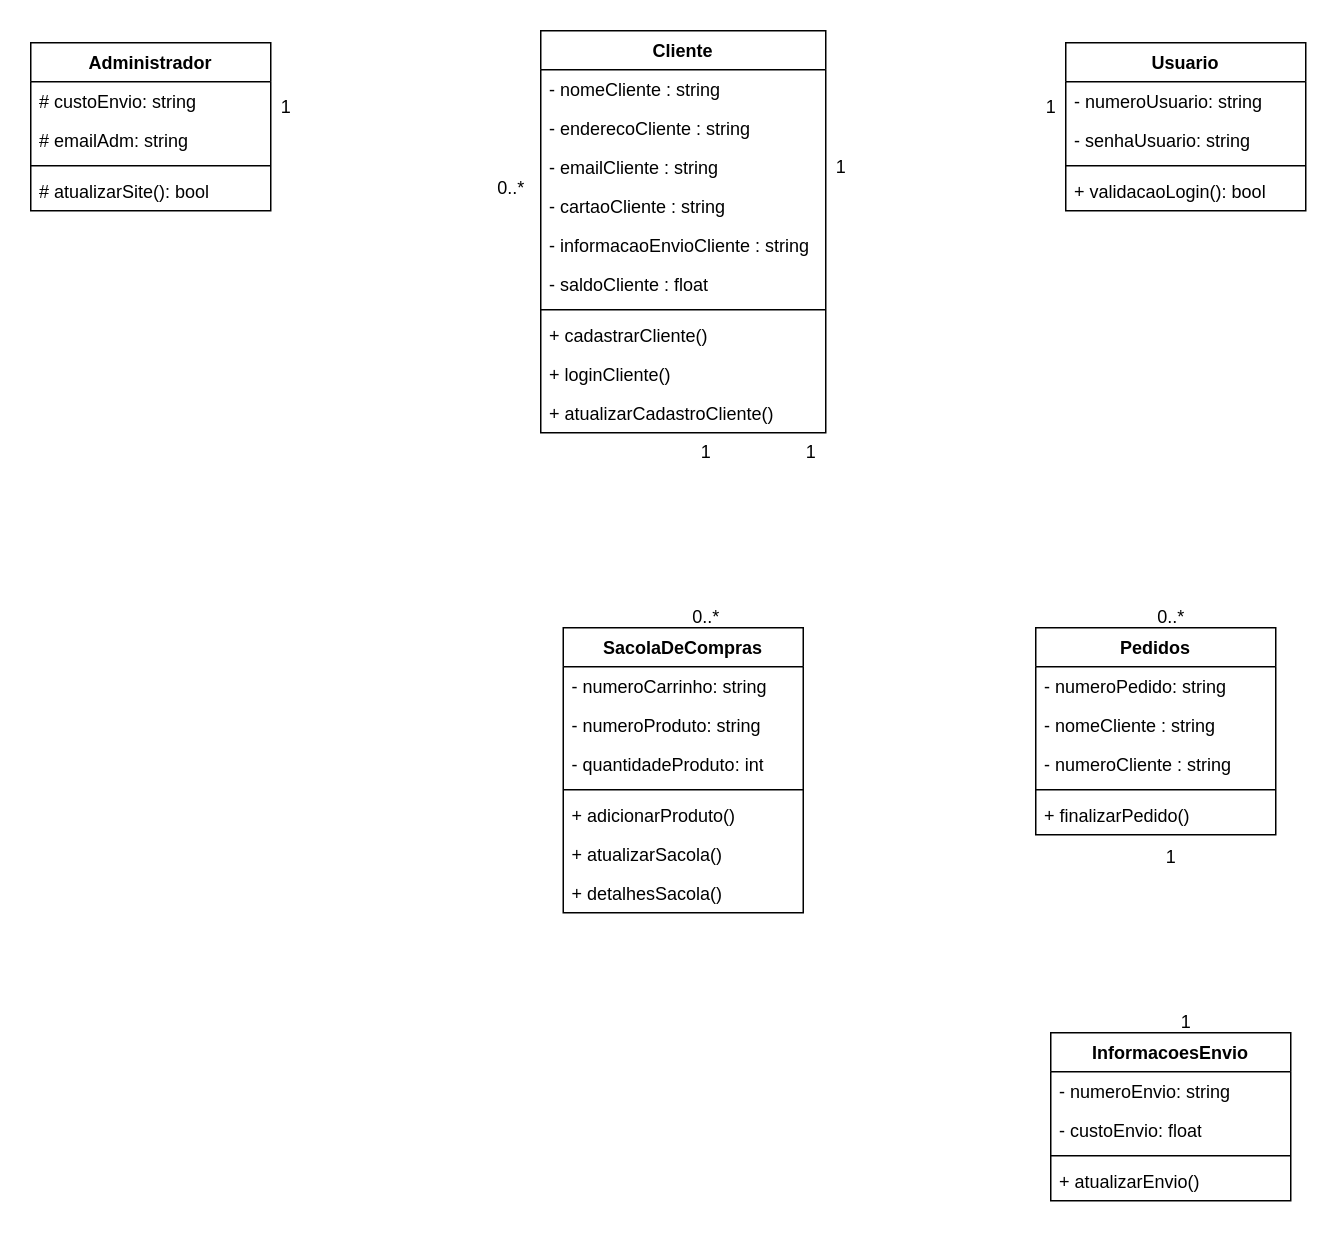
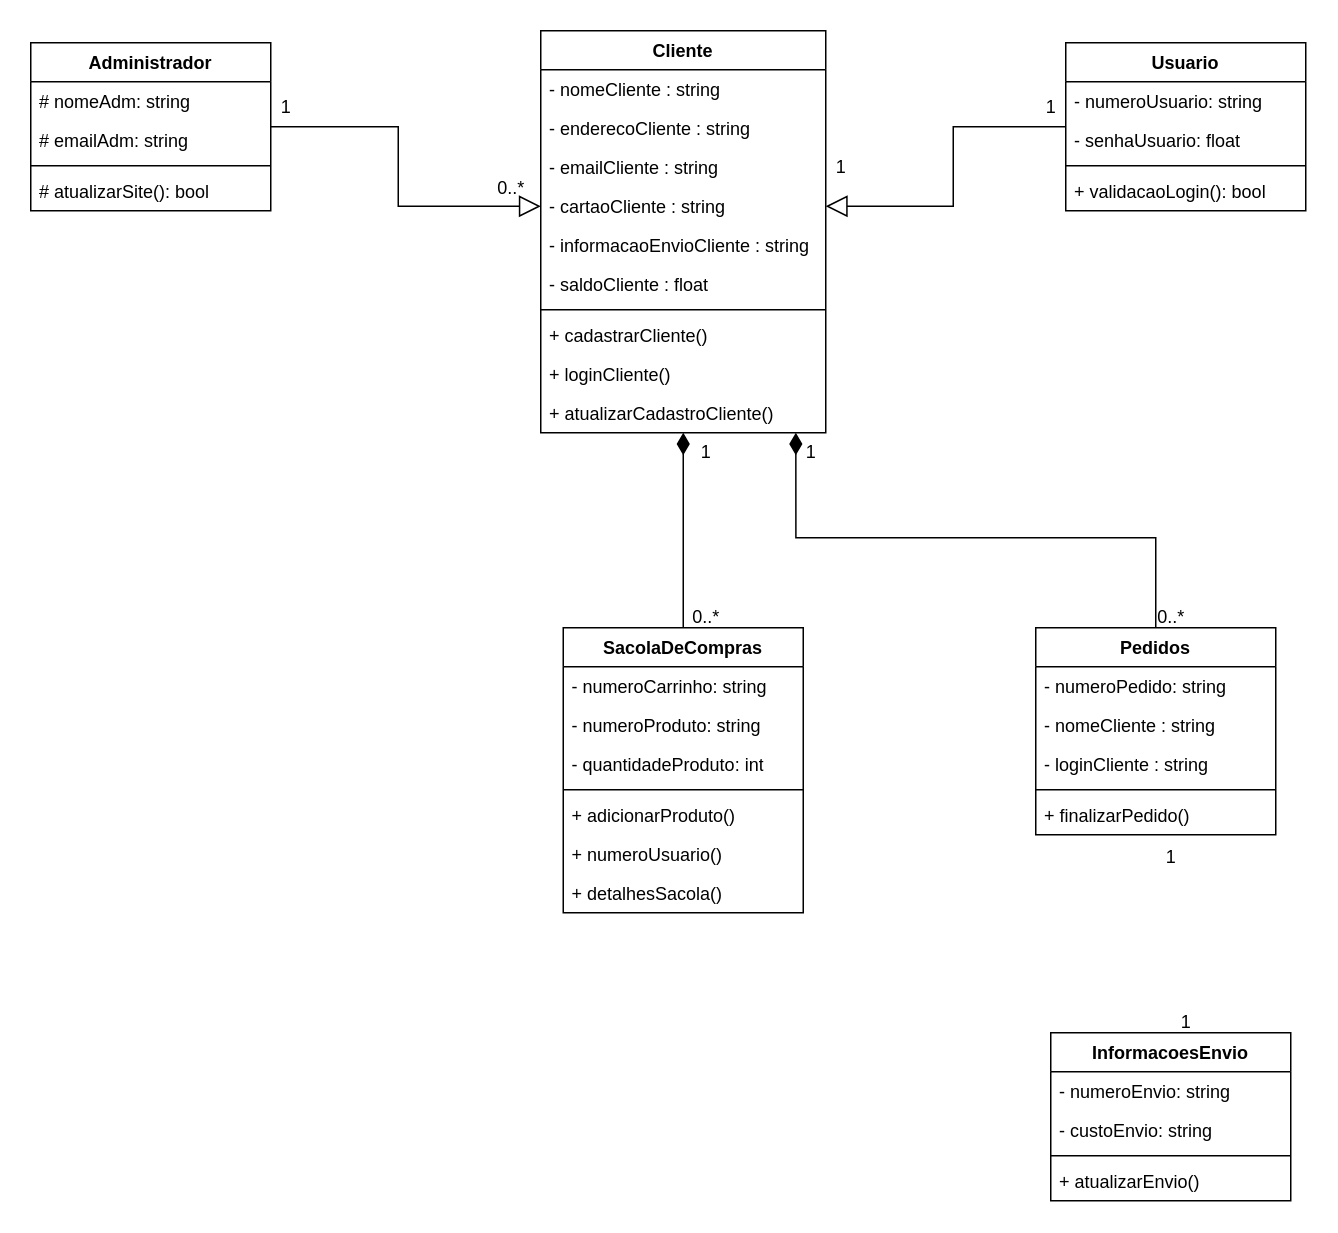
  <mxCell id="0" />
  <mxCell id="1" parent="0" />
+ <mxCell id="2" style="edgeStyle=orthogonalEdgeStyle;rounded=0;orthogonalLoop=1;jettySize=auto;html=1;entryX=0;entryY=0.5;entryDx=0;entryDy=0;endArrow=block;endFill=0;endSize=12;" edge="1" parent="1" source="3" target="39"><mxGeometry relative="1" as="geometry" /></mxCell>
  <mxCell id="3" value="Administrador" style="swimlane;fontStyle=1;align=center;verticalAlign=top;childLayout=stackLayout;horizontal=1;startSize=26;horizontalStack=0;resizeParent=1;resizeParentMax=0;resizeLast=0;collapsible=1;marginBottom=0;whiteSpace=wrap;html=1;" vertex="1" parent="1"><mxGeometry x="20" y="28" width="160" height="112" as="geometry" /></mxCell>
- <mxCell id="4" value="# custoEnvio: string" style="text;strokeColor=none;fillColor=none;align=left;verticalAlign=top;spacingLeft=4;spacingRight=4;overflow=hidden;rotatable=0;points=[[0,0.5],[1,0.5]];portConstraint=eastwest;whiteSpace=wrap;html=1;" vertex="1" parent="3"><mxGeometry y="26" width="160" height="26" as="geometry" /></mxCell>
+ <mxCell id="4" value="# nomeAdm: string" style="text;strokeColor=none;fillColor=none;align=left;verticalAlign=top;spacingLeft=4;spacingRight=4;overflow=hidden;rotatable=0;points=[[0,0.5],[1,0.5]];portConstraint=eastwest;whiteSpace=wrap;html=1;" vertex="1" parent="3"><mxGeometry y="26" width="160" height="26" as="geometry" /></mxCell>
  <mxCell id="5" value="# emailAdm: string" style="text;strokeColor=none;fillColor=none;align=left;verticalAlign=top;spacingLeft=4;spacingRight=4;overflow=hidden;rotatable=0;points=[[0,0.5],[1,0.5]];portConstraint=eastwest;whiteSpace=wrap;html=1;" vertex="1" parent="3"><mxGeometry y="52" width="160" height="26" as="geometry" /></mxCell>
  <mxCell id="6" value="" style="line;strokeWidth=1;fillColor=none;align=left;verticalAlign=middle;spacingTop=-1;spacingLeft=3;spacingRight=3;rotatable=0;labelPosition=right;points=[];portConstraint=eastwest;strokeColor=inherit;" vertex="1" parent="3"><mxGeometry y="78" width="160" height="8" as="geometry" /></mxCell>
  <mxCell id="7" value="# atualizarSite(): bool" style="text;strokeColor=none;fillColor=none;align=left;verticalAlign=top;spacingLeft=4;spacingRight=4;overflow=hidden;rotatable=0;points=[[0,0.5],[1,0.5]];portConstraint=eastwest;whiteSpace=wrap;html=1;" vertex="1" parent="3"><mxGeometry y="86" width="160" height="26" as="geometry" /></mxCell>
+ <mxCell id="8" style="edgeStyle=orthogonalEdgeStyle;rounded=0;orthogonalLoop=1;jettySize=auto;html=1;entryX=0.895;entryY=1;entryDx=0;entryDy=0;entryPerimeter=0;endArrow=diamondThin;endFill=1;endSize=12;" edge="1" parent="1" source="9" target="45"><mxGeometry relative="1" as="geometry" /></mxCell>
  <mxCell id="9" value="Pedidos" style="swimlane;fontStyle=1;align=center;verticalAlign=top;childLayout=stackLayout;horizontal=1;startSize=26;horizontalStack=0;resizeParent=1;resizeParentMax=0;resizeLast=0;collapsible=1;marginBottom=0;whiteSpace=wrap;html=1;" vertex="1" parent="1"><mxGeometry x="690" y="418" width="160" height="138" as="geometry" /></mxCell>
  <mxCell id="10" value="- numeroPedido: string" style="text;strokeColor=none;fillColor=none;align=left;verticalAlign=top;spacingLeft=4;spacingRight=4;overflow=hidden;rotatable=0;points=[[0,0.5],[1,0.5]];portConstraint=eastwest;whiteSpace=wrap;html=1;" vertex="1" parent="9"><mxGeometry y="26" width="160" height="26" as="geometry" /></mxCell>
  <mxCell id="11" value="- nomeCliente : string" style="text;strokeColor=none;fillColor=none;align=left;verticalAlign=top;spacingLeft=4;spacingRight=4;overflow=hidden;rotatable=0;points=[[0,0.5],[1,0.5]];portConstraint=eastwest;whiteSpace=wrap;html=1;" vertex="1" parent="9"><mxGeometry y="52" width="160" height="26" as="geometry" /></mxCell>
- <mxCell id="12" value="- numeroCliente : string" style="text;strokeColor=none;fillColor=none;align=left;verticalAlign=top;spacingLeft=4;spacingRight=4;overflow=hidden;rotatable=0;points=[[0,0.5],[1,0.5]];portConstraint=eastwest;whiteSpace=wrap;html=1;" vertex="1" parent="9"><mxGeometry y="78" width="160" height="26" as="geometry" /></mxCell>
+ <mxCell id="12" value="- loginCliente : string" style="text;strokeColor=none;fillColor=none;align=left;verticalAlign=top;spacingLeft=4;spacingRight=4;overflow=hidden;rotatable=0;points=[[0,0.5],[1,0.5]];portConstraint=eastwest;whiteSpace=wrap;html=1;" vertex="1" parent="9"><mxGeometry y="78" width="160" height="26" as="geometry" /></mxCell>
  <mxCell id="13" value="" style="line;strokeWidth=1;fillColor=none;align=left;verticalAlign=middle;spacingTop=-1;spacingLeft=3;spacingRight=3;rotatable=0;labelPosition=right;points=[];portConstraint=eastwest;strokeColor=inherit;" vertex="1" parent="9"><mxGeometry y="104" width="160" height="8" as="geometry" /></mxCell>
  <mxCell id="14" value="+ finalizarPedido()" style="text;strokeColor=none;fillColor=none;align=left;verticalAlign=top;spacingLeft=4;spacingRight=4;overflow=hidden;rotatable=0;points=[[0,0.5],[1,0.5]];portConstraint=eastwest;whiteSpace=wrap;html=1;" vertex="1" parent="9"><mxGeometry y="112" width="160" height="26" as="geometry" /></mxCell>
+ <mxCell id="15" style="edgeStyle=orthogonalEdgeStyle;rounded=0;orthogonalLoop=1;jettySize=auto;html=1;entryX=1;entryY=0.5;entryDx=0;entryDy=0;endArrow=block;endFill=0;endSize=12;" edge="1" parent="1" source="16" target="39"><mxGeometry relative="1" as="geometry" /></mxCell>
  <mxCell id="16" value="Usuario" style="swimlane;fontStyle=1;align=center;verticalAlign=top;childLayout=stackLayout;horizontal=1;startSize=26;horizontalStack=0;resizeParent=1;resizeParentMax=0;resizeLast=0;collapsible=1;marginBottom=0;whiteSpace=wrap;html=1;" vertex="1" parent="1"><mxGeometry x="710" y="28" width="160" height="112" as="geometry" /></mxCell>
  <mxCell id="17" value="- numeroUsuario: string" style="text;strokeColor=none;fillColor=none;align=left;verticalAlign=top;spacingLeft=4;spacingRight=4;overflow=hidden;rotatable=0;points=[[0,0.5],[1,0.5]];portConstraint=eastwest;whiteSpace=wrap;html=1;" vertex="1" parent="16"><mxGeometry y="26" width="160" height="26" as="geometry" /></mxCell>
- <mxCell id="18" value="- senhaUsuario: string" style="text;strokeColor=none;fillColor=none;align=left;verticalAlign=top;spacingLeft=4;spacingRight=4;overflow=hidden;rotatable=0;points=[[0,0.5],[1,0.5]];portConstraint=eastwest;whiteSpace=wrap;html=1;" vertex="1" parent="16"><mxGeometry y="52" width="160" height="26" as="geometry" /></mxCell>
+ <mxCell id="18" value="- senhaUsuario: float" style="text;strokeColor=none;fillColor=none;align=left;verticalAlign=top;spacingLeft=4;spacingRight=4;overflow=hidden;rotatable=0;points=[[0,0.5],[1,0.5]];portConstraint=eastwest;whiteSpace=wrap;html=1;" vertex="1" parent="16"><mxGeometry y="52" width="160" height="26" as="geometry" /></mxCell>
  <mxCell id="19" value="" style="line;strokeWidth=1;fillColor=none;align=left;verticalAlign=middle;spacingTop=-1;spacingLeft=3;spacingRight=3;rotatable=0;labelPosition=right;points=[];portConstraint=eastwest;strokeColor=inherit;" vertex="1" parent="16"><mxGeometry y="78" width="160" height="8" as="geometry" /></mxCell>
  <mxCell id="20" value="+ validacaoLogin(): bool" style="text;strokeColor=none;fillColor=none;align=left;verticalAlign=top;spacingLeft=4;spacingRight=4;overflow=hidden;rotatable=0;points=[[0,0.5],[1,0.5]];portConstraint=eastwest;whiteSpace=wrap;html=1;" vertex="1" parent="16"><mxGeometry y="86" width="160" height="26" as="geometry" /></mxCell>
+ <mxCell id="21" style="edgeStyle=orthogonalEdgeStyle;rounded=0;orthogonalLoop=1;jettySize=auto;html=1;entryX=0.5;entryY=1;entryDx=0;entryDy=0;entryPerimeter=0;endArrow=diamondThin;endFill=1;endSize=12;" edge="1" parent="1" source="22" target="45"><mxGeometry relative="1" as="geometry" /></mxCell>
  <mxCell id="22" value="SacolaDeCompras" style="swimlane;fontStyle=1;align=center;verticalAlign=top;childLayout=stackLayout;horizontal=1;startSize=26;horizontalStack=0;resizeParent=1;resizeParentMax=0;resizeLast=0;collapsible=1;marginBottom=0;whiteSpace=wrap;html=1;" vertex="1" parent="1"><mxGeometry x="375" y="418" width="160" height="190" as="geometry" /></mxCell>
  <mxCell id="23" value="- numeroCarrinho: string" style="text;strokeColor=none;fillColor=none;align=left;verticalAlign=top;spacingLeft=4;spacingRight=4;overflow=hidden;rotatable=0;points=[[0,0.5],[1,0.5]];portConstraint=eastwest;whiteSpace=wrap;html=1;" vertex="1" parent="22"><mxGeometry y="26" width="160" height="26" as="geometry" /></mxCell>
  <mxCell id="24" value="- numeroProduto: string" style="text;strokeColor=none;fillColor=none;align=left;verticalAlign=top;spacingLeft=4;spacingRight=4;overflow=hidden;rotatable=0;points=[[0,0.5],[1,0.5]];portConstraint=eastwest;whiteSpace=wrap;html=1;" vertex="1" parent="22"><mxGeometry y="52" width="160" height="26" as="geometry" /></mxCell>
  <mxCell id="25" value="- quantidadeProduto: int" style="text;strokeColor=none;fillColor=none;align=left;verticalAlign=top;spacingLeft=4;spacingRight=4;overflow=hidden;rotatable=0;points=[[0,0.5],[1,0.5]];portConstraint=eastwest;whiteSpace=wrap;html=1;" vertex="1" parent="22"><mxGeometry y="78" width="160" height="26" as="geometry" /></mxCell>
  <mxCell id="26" value="" style="line;strokeWidth=1;fillColor=none;align=left;verticalAlign=middle;spacingTop=-1;spacingLeft=3;spacingRight=3;rotatable=0;labelPosition=right;points=[];portConstraint=eastwest;strokeColor=inherit;" vertex="1" parent="22"><mxGeometry y="104" width="160" height="8" as="geometry" /></mxCell>
  <mxCell id="27" value="+ adicionarProduto()" style="text;strokeColor=none;fillColor=none;align=left;verticalAlign=top;spacingLeft=4;spacingRight=4;overflow=hidden;rotatable=0;points=[[0,0.5],[1,0.5]];portConstraint=eastwest;whiteSpace=wrap;html=1;" vertex="1" parent="22"><mxGeometry y="112" width="160" height="26" as="geometry" /></mxCell>
- <mxCell id="28" value="+ atualizarSacola()" style="text;strokeColor=none;fillColor=none;align=left;verticalAlign=top;spacingLeft=4;spacingRight=4;overflow=hidden;rotatable=0;points=[[0,0.5],[1,0.5]];portConstraint=eastwest;whiteSpace=wrap;html=1;" vertex="1" parent="22"><mxGeometry y="138" width="160" height="26" as="geometry" /></mxCell>
+ <mxCell id="28" value="+ numeroUsuario()" style="text;strokeColor=none;fillColor=none;align=left;verticalAlign=top;spacingLeft=4;spacingRight=4;overflow=hidden;rotatable=0;points=[[0,0.5],[1,0.5]];portConstraint=eastwest;whiteSpace=wrap;html=1;" vertex="1" parent="22"><mxGeometry y="138" width="160" height="26" as="geometry" /></mxCell>
  <mxCell id="29" value="+ detalhesSacola()" style="text;strokeColor=none;fillColor=none;align=left;verticalAlign=top;spacingLeft=4;spacingRight=4;overflow=hidden;rotatable=0;points=[[0,0.5],[1,0.5]];portConstraint=eastwest;whiteSpace=wrap;html=1;" vertex="1" parent="22"><mxGeometry y="164" width="160" height="26" as="geometry" /></mxCell>
  <mxCell id="30" value="InformacoesEnvio" style="swimlane;fontStyle=1;align=center;verticalAlign=top;childLayout=stackLayout;horizontal=1;startSize=26;horizontalStack=0;resizeParent=1;resizeParentMax=0;resizeLast=0;collapsible=1;marginBottom=0;whiteSpace=wrap;html=1;" vertex="1" parent="1"><mxGeometry x="700" y="688" width="160" height="112" as="geometry" /></mxCell>
  <mxCell id="31" value="- numeroEnvio: string" style="text;strokeColor=none;fillColor=none;align=left;verticalAlign=top;spacingLeft=4;spacingRight=4;overflow=hidden;rotatable=0;points=[[0,0.5],[1,0.5]];portConstraint=eastwest;whiteSpace=wrap;html=1;" vertex="1" parent="30"><mxGeometry y="26" width="160" height="26" as="geometry" /></mxCell>
- <mxCell id="32" value="- custoEnvio: float" style="text;strokeColor=none;fillColor=none;align=left;verticalAlign=top;spacingLeft=4;spacingRight=4;overflow=hidden;rotatable=0;points=[[0,0.5],[1,0.5]];portConstraint=eastwest;whiteSpace=wrap;html=1;" vertex="1" parent="30"><mxGeometry y="52" width="160" height="26" as="geometry" /></mxCell>
+ <mxCell id="32" value="- custoEnvio: string" style="text;strokeColor=none;fillColor=none;align=left;verticalAlign=top;spacingLeft=4;spacingRight=4;overflow=hidden;rotatable=0;points=[[0,0.5],[1,0.5]];portConstraint=eastwest;whiteSpace=wrap;html=1;" vertex="1" parent="30"><mxGeometry y="52" width="160" height="26" as="geometry" /></mxCell>
  <mxCell id="33" value="" style="line;strokeWidth=1;fillColor=none;align=left;verticalAlign=middle;spacingTop=-1;spacingLeft=3;spacingRight=3;rotatable=0;labelPosition=right;points=[];portConstraint=eastwest;strokeColor=inherit;" vertex="1" parent="30"><mxGeometry y="78" width="160" height="8" as="geometry" /></mxCell>
  <mxCell id="34" value="+ atualizarEnvio()" style="text;strokeColor=none;fillColor=none;align=left;verticalAlign=top;spacingLeft=4;spacingRight=4;overflow=hidden;rotatable=0;points=[[0,0.5],[1,0.5]];portConstraint=eastwest;whiteSpace=wrap;html=1;" vertex="1" parent="30"><mxGeometry y="86" width="160" height="26" as="geometry" /></mxCell>
  <mxCell id="35" value="Cliente" style="swimlane;fontStyle=1;align=center;verticalAlign=top;childLayout=stackLayout;horizontal=1;startSize=26;horizontalStack=0;resizeParent=1;resizeParentMax=0;resizeLast=0;collapsible=1;marginBottom=0;whiteSpace=wrap;html=1;" vertex="1" parent="1"><mxGeometry x="360" y="20" width="190" height="268" as="geometry" /></mxCell>
  <mxCell id="36" value="- nomeCliente : string" style="text;strokeColor=none;fillColor=none;align=left;verticalAlign=top;spacingLeft=4;spacingRight=4;overflow=hidden;rotatable=0;points=[[0,0.5],[1,0.5]];portConstraint=eastwest;whiteSpace=wrap;html=1;" vertex="1" parent="35"><mxGeometry y="26" width="190" height="26" as="geometry" /></mxCell>
  <mxCell id="37" value="- enderecoCliente : string" style="text;strokeColor=none;fillColor=none;align=left;verticalAlign=top;spacingLeft=4;spacingRight=4;overflow=hidden;rotatable=0;points=[[0,0.5],[1,0.5]];portConstraint=eastwest;whiteSpace=wrap;html=1;" vertex="1" parent="35"><mxGeometry y="52" width="190" height="26" as="geometry" /></mxCell>
  <mxCell id="38" value="- emailCliente : string" style="text;strokeColor=none;fillColor=none;align=left;verticalAlign=top;spacingLeft=4;spacingRight=4;overflow=hidden;rotatable=0;points=[[0,0.5],[1,0.5]];portConstraint=eastwest;whiteSpace=wrap;html=1;" vertex="1" parent="35"><mxGeometry y="78" width="190" height="26" as="geometry" /></mxCell>
  <mxCell id="39" value="- cartaoCliente : string" style="text;strokeColor=none;fillColor=none;align=left;verticalAlign=top;spacingLeft=4;spacingRight=4;overflow=hidden;rotatable=0;points=[[0,0.5],[1,0.5]];portConstraint=eastwest;whiteSpace=wrap;html=1;" vertex="1" parent="35"><mxGeometry y="104" width="190" height="26" as="geometry" /></mxCell>
  <mxCell id="40" value="- informacaoEnvioCliente : string" style="text;strokeColor=none;fillColor=none;align=left;verticalAlign=top;spacingLeft=4;spacingRight=4;overflow=hidden;rotatable=0;points=[[0,0.5],[1,0.5]];portConstraint=eastwest;whiteSpace=wrap;html=1;" vertex="1" parent="35"><mxGeometry y="130" width="190" height="26" as="geometry" /></mxCell>
  <mxCell id="41" value="- saldoCliente : float" style="text;strokeColor=none;fillColor=none;align=left;verticalAlign=top;spacingLeft=4;spacingRight=4;overflow=hidden;rotatable=0;points=[[0,0.5],[1,0.5]];portConstraint=eastwest;whiteSpace=wrap;html=1;" vertex="1" parent="35"><mxGeometry y="156" width="190" height="26" as="geometry" /></mxCell>
  <mxCell id="42" value="" style="line;strokeWidth=1;fillColor=none;align=left;verticalAlign=middle;spacingTop=-1;spacingLeft=3;spacingRight=3;rotatable=0;labelPosition=right;points=[];portConstraint=eastwest;strokeColor=inherit;" vertex="1" parent="35"><mxGeometry y="182" width="190" height="8" as="geometry" /></mxCell>
  <mxCell id="43" value="+ cadastrarCliente()" style="text;strokeColor=none;fillColor=none;align=left;verticalAlign=top;spacingLeft=4;spacingRight=4;overflow=hidden;rotatable=0;points=[[0,0.5],[1,0.5]];portConstraint=eastwest;whiteSpace=wrap;html=1;" vertex="1" parent="35"><mxGeometry y="190" width="190" height="26" as="geometry" /></mxCell>
  <mxCell id="44" value="+ loginCliente()" style="text;strokeColor=none;fillColor=none;align=left;verticalAlign=top;spacingLeft=4;spacingRight=4;overflow=hidden;rotatable=0;points=[[0,0.5],[1,0.5]];portConstraint=eastwest;whiteSpace=wrap;html=1;" vertex="1" parent="35"><mxGeometry y="216" width="190" height="26" as="geometry" /></mxCell>
  <mxCell id="45" value="+ atualizarCadastroCliente()" style="text;strokeColor=none;fillColor=none;align=left;verticalAlign=top;spacingLeft=4;spacingRight=4;overflow=hidden;rotatable=0;points=[[0,0.5],[1,0.5]];portConstraint=eastwest;whiteSpace=wrap;html=1;" vertex="1" parent="35"><mxGeometry y="242" width="190" height="26" as="geometry" /></mxCell>
  <mxCell id="46" value="1" style="text;html=1;align=center;verticalAlign=middle;resizable=0;points=[];autosize=1;strokeColor=none;fillColor=none;" vertex="1" parent="1"><mxGeometry x="685" y="56" width="30" height="30" as="geometry" /></mxCell>
  <mxCell id="47" value="1" style="text;html=1;align=center;verticalAlign=middle;resizable=0;points=[];autosize=1;strokeColor=none;fillColor=none;" vertex="1" parent="1"><mxGeometry x="545" y="96" width="30" height="30" as="geometry" /></mxCell>
  <mxCell id="48" value="1" style="text;html=1;align=center;verticalAlign=middle;resizable=0;points=[];autosize=1;strokeColor=none;fillColor=none;" vertex="1" parent="1"><mxGeometry x="175" y="56" width="30" height="30" as="geometry" /></mxCell>
  <mxCell id="49" value="0..*" style="text;html=1;align=center;verticalAlign=middle;resizable=0;points=[];autosize=1;strokeColor=none;fillColor=none;" vertex="1" parent="1"><mxGeometry x="320" y="110" width="40" height="30" as="geometry" /></mxCell>
  <mxCell id="50" value="1" style="text;html=1;align=center;verticalAlign=middle;resizable=0;points=[];autosize=1;strokeColor=none;fillColor=none;" vertex="1" parent="1"><mxGeometry x="455" y="286" width="30" height="30" as="geometry" /></mxCell>
  <mxCell id="51" value="0..*" style="text;html=1;align=center;verticalAlign=middle;resizable=0;points=[];autosize=1;strokeColor=none;fillColor=none;" vertex="1" parent="1"><mxGeometry x="450" y="396" width="40" height="30" as="geometry" /></mxCell>
  <mxCell id="52" value="1" style="text;html=1;align=center;verticalAlign=middle;resizable=0;points=[];autosize=1;strokeColor=none;fillColor=none;" vertex="1" parent="1"><mxGeometry x="525" y="286" width="30" height="30" as="geometry" /></mxCell>
  <mxCell id="53" value="0..*" style="text;html=1;align=center;verticalAlign=middle;resizable=0;points=[];autosize=1;strokeColor=none;fillColor=none;" vertex="1" parent="1"><mxGeometry x="760" y="396" width="40" height="30" as="geometry" /></mxCell>
  <mxCell id="54" value="1" style="text;html=1;align=center;verticalAlign=middle;resizable=0;points=[];autosize=1;strokeColor=none;fillColor=none;" vertex="1" parent="1"><mxGeometry x="775" y="666" width="30" height="30" as="geometry" /></mxCell>
  <mxCell id="55" value="1" style="text;html=1;align=center;verticalAlign=middle;resizable=0;points=[];autosize=1;strokeColor=none;fillColor=none;" vertex="1" parent="1"><mxGeometry x="765" y="556" width="30" height="30" as="geometry" /></mxCell>
